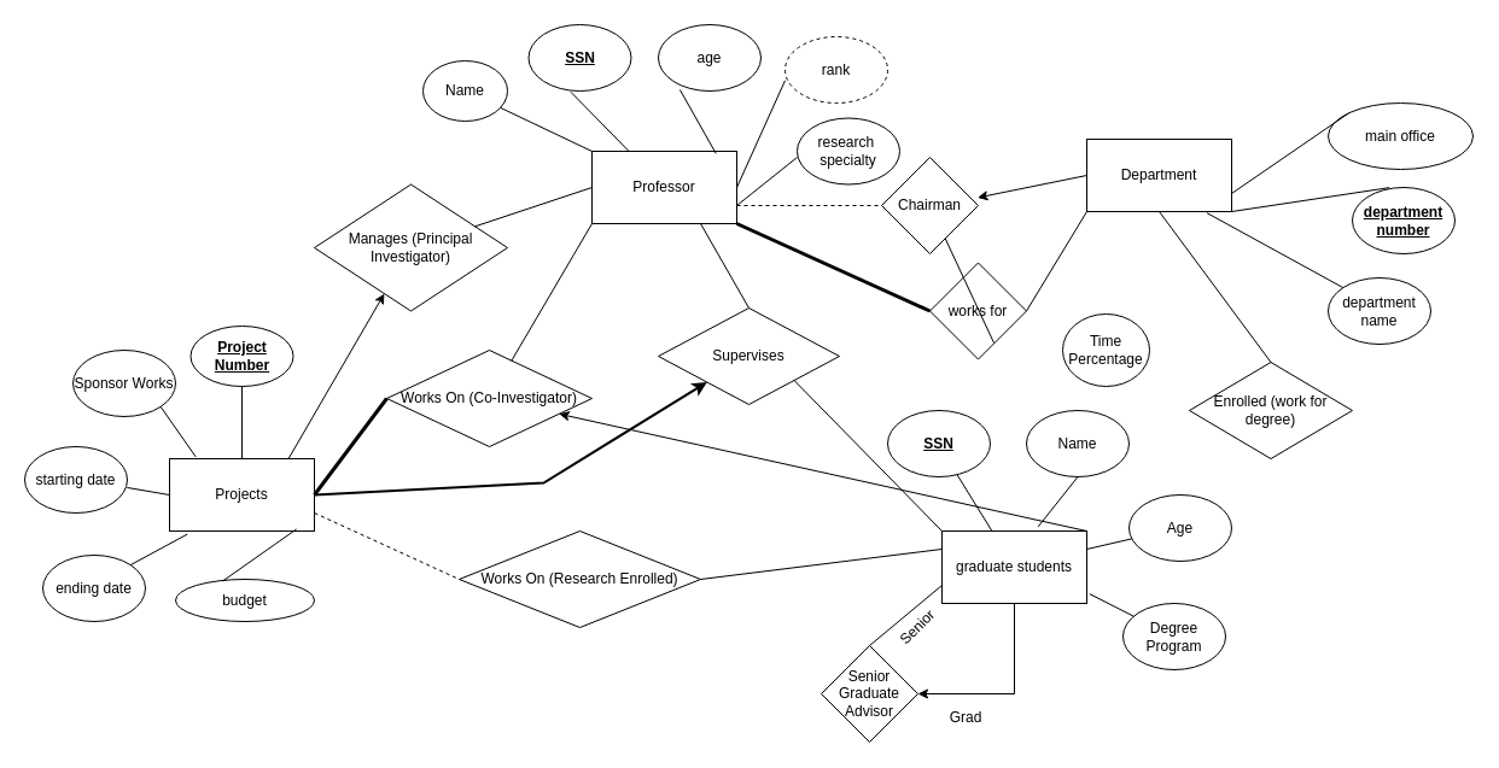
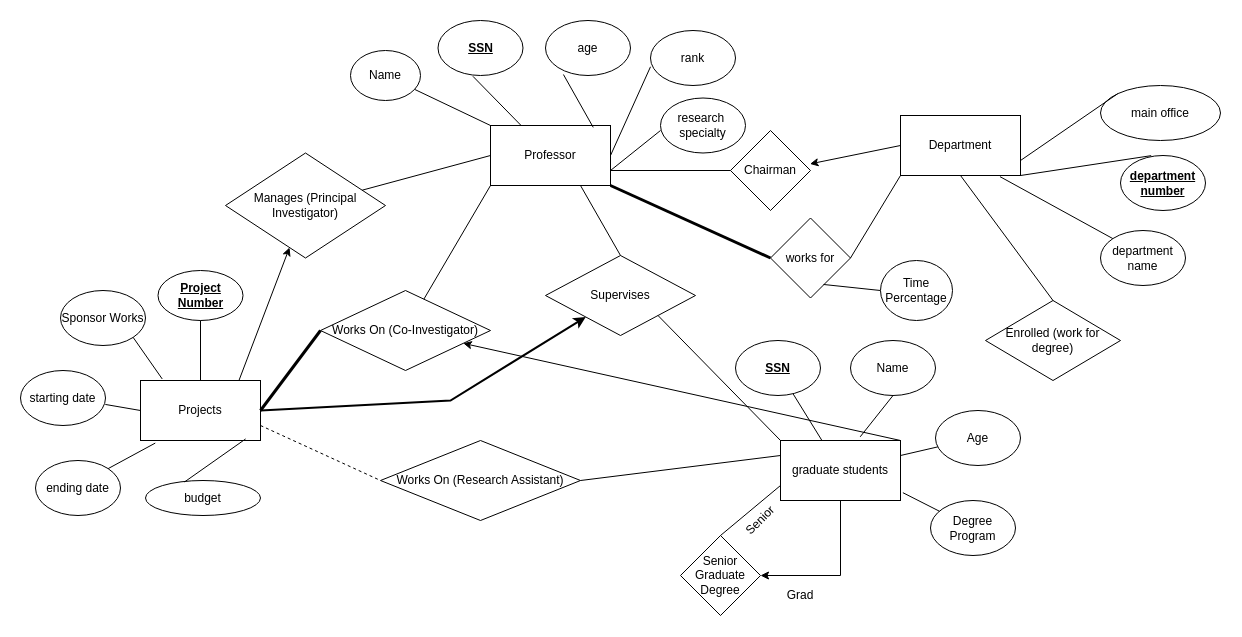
  <mxCell id="0" />
  <mxCell id="1" parent="0" />
  <mxCell id="2" value="Professor" style="rounded=0;whiteSpace=wrap;html=1;" parent="1" vertex="1"><mxGeometry x="490" y="125" width="120" height="60" as="geometry" /></mxCell>
  <mxCell id="3" value="Name" style="ellipse;whiteSpace=wrap;html=1;" parent="1" vertex="1"><mxGeometry x="350" y="50" width="70" height="50" as="geometry" /></mxCell>
  <mxCell id="4" value="&lt;b&gt;&lt;u&gt;SSN&lt;/u&gt;&lt;/b&gt;" style="ellipse;whiteSpace=wrap;html=1;" parent="1" vertex="1"><mxGeometry x="437.5" y="20" width="85" height="55" as="geometry" /></mxCell>
  <mxCell id="5" value="age" style="ellipse;whiteSpace=wrap;html=1;" parent="1" vertex="1"><mxGeometry x="545" y="20" width="85" height="55" as="geometry" /></mxCell>
- <mxCell id="6" value="rank" style="ellipse;whiteSpace=wrap;html=1;dashed=1;" parent="1" vertex="1"><mxGeometry x="650" y="30" width="85" height="55" as="geometry" /></mxCell>
+ <mxCell id="6" value="rank" style="ellipse;whiteSpace=wrap;html=1;" parent="1" vertex="1"><mxGeometry x="650" y="30" width="85" height="55" as="geometry" /></mxCell>
  <mxCell id="7" value="research&amp;nbsp;&lt;br&gt;specialty" style="ellipse;whiteSpace=wrap;html=1;" parent="1" vertex="1"><mxGeometry x="660" y="97.5" width="85" height="55" as="geometry" /></mxCell>
  <mxCell id="8" value="Projects" style="rounded=0;whiteSpace=wrap;html=1;" parent="1" vertex="1"><mxGeometry x="140" y="380" width="120" height="60" as="geometry" /></mxCell>
  <mxCell id="9" value="Sponsor Works" style="ellipse;whiteSpace=wrap;html=1;" parent="1" vertex="1"><mxGeometry x="60" y="290" width="85" height="55" as="geometry" /></mxCell>
  <mxCell id="10" value="starting date" style="ellipse;whiteSpace=wrap;html=1;" parent="1" vertex="1"><mxGeometry x="20" y="370" width="85" height="55" as="geometry" /></mxCell>
  <mxCell id="11" value="budget" style="ellipse;whiteSpace=wrap;html=1;" parent="1" vertex="1"><mxGeometry x="145" y="480" width="115" height="35" as="geometry" /></mxCell>
  <mxCell id="12" value="&lt;b&gt;&lt;u&gt;Project Number&lt;/u&gt;&lt;/b&gt;" style="ellipse;whiteSpace=wrap;html=1;" parent="1" vertex="1"><mxGeometry x="157.5" y="270" width="85" height="50" as="geometry" /></mxCell>
  <mxCell id="13" value="ending date" style="ellipse;whiteSpace=wrap;html=1;" parent="1" vertex="1"><mxGeometry x="35" y="460" width="85" height="55" as="geometry" /></mxCell>
  <mxCell id="14" value="graduate students" style="rounded=0;whiteSpace=wrap;html=1;" parent="1" vertex="1"><mxGeometry x="780" y="440" width="120" height="60" as="geometry" /></mxCell>
  <mxCell id="15" value="&lt;b&gt;&lt;u&gt;SSN&lt;/u&gt;&lt;/b&gt;" style="ellipse;whiteSpace=wrap;html=1;" parent="1" vertex="1"><mxGeometry x="735" y="340" width="85" height="55" as="geometry" /></mxCell>
  <mxCell id="16" value="Name" style="ellipse;whiteSpace=wrap;html=1;" parent="1" vertex="1"><mxGeometry x="850" y="340" width="85" height="55" as="geometry" /></mxCell>
  <mxCell id="17" value="Age" style="ellipse;whiteSpace=wrap;html=1;" parent="1" vertex="1"><mxGeometry x="935" y="410" width="85" height="55" as="geometry" /></mxCell>
  <mxCell id="18" value="Degree Program" style="ellipse;whiteSpace=wrap;html=1;" parent="1" vertex="1"><mxGeometry x="930" y="500" width="85" height="55" as="geometry" /></mxCell>
  <mxCell id="19" value="Department" style="rounded=0;whiteSpace=wrap;html=1;" parent="1" vertex="1"><mxGeometry x="900" y="115" width="120" height="60" as="geometry" /></mxCell>
  <mxCell id="20" value="department name" style="ellipse;whiteSpace=wrap;html=1;" parent="1" vertex="1"><mxGeometry x="1100" y="230" width="85" height="55" as="geometry" /></mxCell>
  <mxCell id="21" value="&lt;b&gt;&lt;u&gt;department number&lt;/u&gt;&lt;/b&gt;" style="ellipse;whiteSpace=wrap;html=1;" parent="1" vertex="1"><mxGeometry x="1120" y="155" width="85" height="55" as="geometry" /></mxCell>
  <mxCell id="22" value="main office" style="ellipse;whiteSpace=wrap;html=1;" parent="1" vertex="1"><mxGeometry x="1100" y="85" width="120" height="55" as="geometry" /></mxCell>
  <mxCell id="23" value="" style="endArrow=none;html=1;rounded=0;exitX=0.5;exitY=0;exitDx=0;exitDy=0;entryX=0.5;entryY=1;entryDx=0;entryDy=0;" parent="1" source="8" target="12" edge="1"><mxGeometry width="50" height="50" relative="1" as="geometry"><mxPoint x="390" y="370" as="sourcePoint" /><mxPoint x="440" y="320" as="targetPoint" /><Array as="points" /></mxGeometry></mxCell>
  <mxCell id="24" value="" style="endArrow=none;html=1;rounded=0;entryX=1;entryY=1;entryDx=0;entryDy=0;exitX=0.181;exitY=-0.026;exitDx=0;exitDy=0;exitPerimeter=0;" parent="1" source="8" target="9" edge="1"><mxGeometry width="50" height="50" relative="1" as="geometry"><mxPoint x="130" y="390" as="sourcePoint" /><mxPoint x="180" y="340" as="targetPoint" /></mxGeometry></mxCell>
  <mxCell id="25" value="" style="endArrow=none;html=1;rounded=0;entryX=0;entryY=0.5;entryDx=0;entryDy=0;exitX=0.998;exitY=0.617;exitDx=0;exitDy=0;exitPerimeter=0;" parent="1" source="10" target="8" edge="1"><mxGeometry width="50" height="50" relative="1" as="geometry"><mxPoint x="110" y="440" as="sourcePoint" /><mxPoint x="160" y="390" as="targetPoint" /></mxGeometry></mxCell>
  <mxCell id="26" value="" style="endArrow=none;html=1;rounded=0;exitX=1;exitY=0;exitDx=0;exitDy=0;entryX=0.123;entryY=1.043;entryDx=0;entryDy=0;entryPerimeter=0;" parent="1" source="13" target="8" edge="1"><mxGeometry width="50" height="50" relative="1" as="geometry"><mxPoint y="480" as="sourcePoint" x="120" /><mxPoint x="170" y="430" as="targetPoint" /></mxGeometry></mxCell>
  <mxCell id="27" value="" style="endArrow=none;html=1;rounded=0;exitX=0.34;exitY=0.04;exitDx=0;exitDy=0;exitPerimeter=0;entryX=0.876;entryY=0.974;entryDx=0;entryDy=0;entryPerimeter=0;" parent="1" source="11" target="8" edge="1"><mxGeometry width="50" height="50" relative="1" as="geometry"><mxPoint x="190" y="490" as="sourcePoint" /><mxPoint x="240" y="440" as="targetPoint" /></mxGeometry></mxCell>
  <mxCell id="28" value="" style="endArrow=none;html=1;rounded=0;entryX=0;entryY=0;entryDx=0;entryDy=0;" parent="1" source="3" target="2" edge="1"><mxGeometry width="50" height="50" relative="1" as="geometry"><mxPoint x="445" y="135" as="sourcePoint" /><mxPoint x="445" y="155.711" as="targetPoint" /></mxGeometry></mxCell>
  <mxCell id="29" value="" style="endArrow=none;html=1;rounded=0;entryX=0.411;entryY=1.015;entryDx=0;entryDy=0;entryPerimeter=0;" parent="1" source="2" target="4" edge="1"><mxGeometry width="50" height="50" relative="1" as="geometry"><mxPoint x="500" y="135" as="sourcePoint" /><mxPoint x="550" y="85" as="targetPoint" /></mxGeometry></mxCell>
  <mxCell id="30" value="" style="endArrow=none;html=1;rounded=0;entryX=0.211;entryY=0.982;entryDx=0;entryDy=0;entryPerimeter=0;exitX=0.856;exitY=0.031;exitDx=0;exitDy=0;exitPerimeter=0;" parent="1" source="2" target="5" edge="1"><mxGeometry width="50" height="50" relative="1" as="geometry"><mxPoint x="600" y="135" as="sourcePoint" /><mxPoint x="650" y="85" as="targetPoint" /></mxGeometry></mxCell>
  <mxCell id="31" value="" style="endArrow=none;html=1;rounded=0;entryX=0;entryY=0.659;entryDx=0;entryDy=0;entryPerimeter=0;exitX=1;exitY=0.5;exitDx=0;exitDy=0;" parent="1" source="2" target="6" edge="1"><mxGeometry width="50" height="50" relative="1" as="geometry"><mxPoint x="610" y="185" as="sourcePoint" /><mxPoint x="660" y="135" as="targetPoint" /></mxGeometry></mxCell>
  <mxCell id="32" value="" style="endArrow=none;html=1;rounded=0;entryX=0;entryY=0.591;entryDx=0;entryDy=0;entryPerimeter=0;exitX=1;exitY=0.75;exitDx=0;exitDy=0;" parent="1" source="2" target="7" edge="1"><mxGeometry width="50" height="50" relative="1" as="geometry"><mxPoint x="600" y="225" as="sourcePoint" /><mxPoint x="650" y="175" as="targetPoint" /></mxGeometry></mxCell>
  <mxCell id="33" value="" style="endArrow=none;html=1;rounded=0;entryX=0.679;entryY=0.974;entryDx=0;entryDy=0;entryPerimeter=0;" parent="1" source="14" target="15" edge="1"><mxGeometry width="50" height="50" relative="1" as="geometry"><mxPoint x="760" y="450" as="sourcePoint" /><mxPoint x="810" y="400" as="targetPoint" /></mxGeometry></mxCell>
  <mxCell id="34" value="" style="endArrow=none;html=1;rounded=0;entryX=0.5;entryY=1;entryDx=0;entryDy=0;exitX=0.664;exitY=-0.061;exitDx=0;exitDy=0;exitPerimeter=0;" parent="1" source="14" target="16" edge="1"><mxGeometry width="50" height="50" relative="1" as="geometry"><mxPoint x="860" y="450" as="sourcePoint" /><mxPoint x="910" y="400" as="targetPoint" /></mxGeometry></mxCell>
  <mxCell id="35" value="" style="endArrow=none;html=1;rounded=0;exitX=1;exitY=0.25;exitDx=0;exitDy=0;" parent="1" source="14" target="17" edge="1"><mxGeometry width="50" height="50" relative="1" as="geometry"><mxPoint x="880" y="460" as="sourcePoint" /><mxPoint x="930" y="410" as="targetPoint" /></mxGeometry></mxCell>
  <mxCell id="36" value="" style="endArrow=none;html=1;rounded=0;exitX=1.02;exitY=0.87;exitDx=0;exitDy=0;exitPerimeter=0;" parent="1" source="14" target="18" edge="1"><mxGeometry width="50" height="50" relative="1" as="geometry"><mxPoint x="880" y="540" as="sourcePoint" /><mxPoint x="930" y="490" as="targetPoint" /></mxGeometry></mxCell>
  <mxCell id="37" value="" style="endArrow=none;html=1;rounded=0;exitX=0;exitY=0;exitDx=0;exitDy=0;entryX=0.829;entryY=1.019;entryDx=0;entryDy=0;entryPerimeter=0;" parent="1" source="20" target="19" edge="1"><mxGeometry width="50" height="50" relative="1" as="geometry"><mxPoint x="850" y="225" as="sourcePoint" /><mxPoint x="900" y="175" as="targetPoint" /></mxGeometry></mxCell>
  <mxCell id="38" value="" style="endArrow=none;html=1;rounded=0;entryX=1;entryY=1;entryDx=0;entryDy=0;exitX=0.361;exitY=0.003;exitDx=0;exitDy=0;exitPerimeter=0;" parent="1" source="21" target="19" edge="1"><mxGeometry width="50" height="50" relative="1" as="geometry"><mxPoint x="930" y="235" as="sourcePoint" /><mxPoint x="980" y="185" as="targetPoint" /><Array as="points" /></mxGeometry></mxCell>
  <mxCell id="39" value="" style="endArrow=none;html=1;rounded=0;entryX=1;entryY=0.75;entryDx=0;entryDy=0;exitX=0;exitY=0;exitDx=0;exitDy=0;" parent="1" source="22" target="19" edge="1"><mxGeometry width="50" height="50" relative="1" as="geometry"><mxPoint x="990" y="215" as="sourcePoint" /><mxPoint x="1040" y="165" as="targetPoint" /></mxGeometry></mxCell>
- <mxCell id="40" value="Manages (Principal&lt;br&gt;Investigator)" style="rhombus;whiteSpace=wrap;html=1;" parent="1" vertex="1"><mxGeometry x="260" y="152.5" width="160" height="105" as="geometry" /></mxCell>
+ <mxCell id="40" value="Manages (Principal&lt;br&gt;Investigator)" style="rhombus;whiteSpace=wrap;html=1;" parent="1" vertex="1"><mxGeometry x="225" y="152.5" width="160" height="105" as="geometry" /></mxCell>
  <mxCell id="41" value="" style="endArrow=classic;html=1;rounded=0;exitX=0.819;exitY=0.008;exitDx=0;exitDy=0;exitPerimeter=0;" parent="1" source="8" target="40" edge="1"><mxGeometry width="50" height="50" relative="1" as="geometry"><mxPoint x="240" y="370" as="sourcePoint" /><mxPoint x="310" y="300" as="targetPoint" /><Array as="points" /></mxGeometry></mxCell>
  <mxCell id="42" value="" style="endArrow=none;html=1;rounded=0;entryX=0;entryY=0.5;entryDx=0;entryDy=0;" parent="1" source="40" target="2" edge="1"><mxGeometry width="50" height="50" relative="1" as="geometry"><mxPoint x="430" y="140" as="sourcePoint" /><mxPoint x="440" y="125" as="targetPoint" /></mxGeometry></mxCell>
  <mxCell id="43" value="Works On (Co-Investigator)" style="rhombus;whiteSpace=wrap;html=1;" parent="1" vertex="1"><mxGeometry x="320" y="290" width="170" height="80" as="geometry" /></mxCell>
  <mxCell id="44" value="" style="endArrow=none;html=1;rounded=0;exitX=1;exitY=0.5;exitDx=0;exitDy=0;entryX=0;entryY=0.5;entryDx=0;entryDy=0;strokeWidth=3;" parent="1" source="8" target="43" edge="1"><mxGeometry width="50" height="50" relative="1" as="geometry"><mxPoint x="280" y="420" as="sourcePoint" /><mxPoint x="330" y="370" as="targetPoint" /></mxGeometry></mxCell>
  <mxCell id="45" value="" style="endArrow=none;html=1;rounded=0;entryX=0;entryY=1;entryDx=0;entryDy=0;" parent="1" source="43" target="2" edge="1"><mxGeometry width="50" height="50" relative="1" as="geometry"><mxPoint x="430" y="350" as="sourcePoint" /><mxPoint x="480" y="300" as="targetPoint" /></mxGeometry></mxCell>
- <mxCell id="46" value="Works On (Research Enrolled)" style="rhombus;whiteSpace=wrap;html=1;" parent="1" vertex="1"><mxGeometry x="380" y="440" width="200" height="80" as="geometry" /></mxCell>
+ <mxCell id="46" value="Works On (Research Assistant)" style="rhombus;whiteSpace=wrap;html=1;" parent="1" vertex="1"><mxGeometry x="380" y="440" width="200" height="80" as="geometry" /></mxCell>
  <mxCell id="47" value="" style="endArrow=none;html=1;rounded=0;exitX=1;exitY=0.75;exitDx=0;exitDy=0;entryX=0;entryY=0.5;entryDx=0;entryDy=0;strokeWidth=1;dashed=1;" parent="1" source="8" target="46" edge="1"><mxGeometry width="50" height="50" relative="1" as="geometry"><mxPoint x="260" y="490" as="sourcePoint" /><mxPoint x="310" y="440" as="targetPoint" /></mxGeometry></mxCell>
  <mxCell id="48" value="" style="endArrow=none;html=1;rounded=0;exitX=1;exitY=0.5;exitDx=0;exitDy=0;entryX=0;entryY=0.25;entryDx=0;entryDy=0;" parent="1" source="46" target="14" edge="1"><mxGeometry width="50" height="50" relative="1" as="geometry"><mxPoint x="550" y="440" as="sourcePoint" /><mxPoint x="600" y="390" as="targetPoint" /></mxGeometry></mxCell>
  <mxCell id="49" value="Supervises" style="rhombus;whiteSpace=wrap;html=1;" parent="1" vertex="1"><mxGeometry x="545" y="255" width="150" height="80" as="geometry" /></mxCell>
  <mxCell id="50" value="" style="endArrow=none;html=1;rounded=0;entryX=0.75;entryY=1;entryDx=0;entryDy=0;exitX=0.5;exitY=0;exitDx=0;exitDy=0;" parent="1" source="49" target="2" edge="1"><mxGeometry width="50" height="50" relative="1" as="geometry"><mxPoint x="520" y="240" as="sourcePoint" /><mxPoint x="570" y="190" as="targetPoint" /></mxGeometry></mxCell>
  <mxCell id="51" value="works for" style="rhombus;whiteSpace=wrap;html=1;" parent="1" vertex="1"><mxGeometry x="770" y="217.5" width="80" height="80" as="geometry" /></mxCell>
  <mxCell id="52" value="" style="endArrow=none;html=1;rounded=0;exitX=1;exitY=1;exitDx=0;exitDy=0;entryX=0;entryY=0.5;entryDx=0;entryDy=0;strokeWidth=3;" parent="1" source="2" target="51" edge="1"><mxGeometry width="50" height="50" relative="1" as="geometry"><mxPoint x="710" y="280" as="sourcePoint" /><mxPoint x="760" y="230" as="targetPoint" /></mxGeometry></mxCell>
  <mxCell id="53" value="" style="endArrow=none;html=1;rounded=0;exitX=1;exitY=0.5;exitDx=0;exitDy=0;entryX=0;entryY=1;entryDx=0;entryDy=0;" parent="1" source="51" target="19" edge="1"><mxGeometry width="50" height="50" relative="1" as="geometry"><mxPoint x="860" y="260" as="sourcePoint" /><mxPoint x="910" y="210" as="targetPoint" /></mxGeometry></mxCell>
- <mxCell id="54" value="" style="endArrow=none;html=1;rounded=0;exitX=0.663;exitY=0.831;exitDx=0;exitDy=0;exitPerimeter=0;" parent="1" source="51" target="59" edge="1"><mxGeometry width="50" height="50" relative="1" as="geometry"><mxPoint x="890" y="310" as="sourcePoint" /><mxPoint x="920" y="284" as="targetPoint" /></mxGeometry></mxCell>
+ <mxCell id="54" value="" style="endArrow=none;html=1;rounded=0;exitX=0.663;exitY=0.831;exitDx=0;exitDy=0;exitPerimeter=0;entryX=0;entryY=0.5;entryDx=0;entryDy=0;" parent="1" source="51" target="55" edge="1"><mxGeometry width="50" height="50" relative="1" as="geometry"><mxPoint x="890" y="310" as="sourcePoint" /><mxPoint x="920" y="284" as="targetPoint" /></mxGeometry></mxCell>
  <mxCell id="55" value="Time Percentage" style="ellipse;whiteSpace=wrap;html=1;" parent="1" vertex="1"><mxGeometry x="880" y="260" width="72" height="60" as="geometry" /></mxCell>
  <mxCell id="56" value="Enrolled (work for degree)" style="rhombus;whiteSpace=wrap;html=1;" parent="1" vertex="1"><mxGeometry x="985" y="300" width="135" height="80" as="geometry" /></mxCell>
  <mxCell id="57" value="" style="endArrow=classic;html=1;rounded=0;exitX=1;exitY=0;exitDx=0;exitDy=0;" parent="1" source="14" target="43" edge="1"><mxGeometry width="50" height="50" relative="1" as="geometry"><mxPoint x="900" y="430" as="sourcePoint" /><mxPoint x="970" y="380" as="targetPoint" /></mxGeometry></mxCell>
  <mxCell id="58" value="" style="endArrow=none;html=1;rounded=0;entryX=0.5;entryY=1;entryDx=0;entryDy=0;exitX=0.5;exitY=0;exitDx=0;exitDy=0;" parent="1" source="56" target="19" edge="1"><mxGeometry width="50" height="50" relative="1" as="geometry"><mxPoint x="990" y="290" as="sourcePoint" /><mxPoint x="1040" y="240" as="targetPoint" /></mxGeometry></mxCell>
  <mxCell id="59" value="Chairman" style="rhombus;whiteSpace=wrap;html=1;" parent="1" vertex="1"><mxGeometry x="730" y="130" width="80" height="80" as="geometry" /></mxCell>
  <mxCell id="60" value="" style="endArrow=classic;html=1;rounded=0;entryX=0.993;entryY=0.418;entryDx=0;entryDy=0;entryPerimeter=0;exitX=0;exitY=0.5;exitDx=0;exitDy=0;" parent="1" source="19" target="59" edge="1"><mxGeometry width="50" height="50" relative="1" as="geometry"><mxPoint x="820" y="200" as="sourcePoint" /><mxPoint x="870" y="150" as="targetPoint" /></mxGeometry></mxCell>
- <mxCell id="61" value="Senior Graduate Advisor" style="rhombus;whiteSpace=wrap;html=1;" parent="1" vertex="1"><mxGeometry x="680" y="535" width="80" height="80" as="geometry" /></mxCell>
+ <mxCell id="61" value="Senior Graduate Degree" style="rhombus;whiteSpace=wrap;html=1;" parent="1" vertex="1"><mxGeometry x="680" y="535" width="80" height="80" as="geometry" /></mxCell>
  <mxCell id="62" value="" style="endArrow=none;html=1;rounded=0;entryX=0;entryY=0.75;entryDx=0;entryDy=0;exitX=0.5;exitY=0;exitDx=0;exitDy=0;" parent="1" source="61" target="14" edge="1"><mxGeometry width="50" height="50" relative="1" as="geometry"><mxPoint x="720" y="530" as="sourcePoint" /><mxPoint x="770" y="480" as="targetPoint" /></mxGeometry></mxCell>
  <mxCell id="63" value="" style="endArrow=classic;html=1;rounded=0;exitX=0.5;exitY=1;exitDx=0;exitDy=0;entryX=1;entryY=0.5;entryDx=0;entryDy=0;" edge="1" parent="1" source="14" target="61"><mxGeometry width="50" height="50" relative="1" as="geometry"><mxPoint x="780" y="600" as="sourcePoint" /><mxPoint x="830" y="550" as="targetPoint" /><Array as="points"><mxPoint x="840" y="575" /></Array></mxGeometry></mxCell>
  <mxCell id="64" value="Senior" style="text;html=1;strokeColor=none;fillColor=none;align=center;verticalAlign=middle;whiteSpace=wrap;rounded=0;rotation=-45;" vertex="1" parent="1"><mxGeometry x="730" y="505" width="60" height="30" as="geometry" /></mxCell>
  <mxCell id="65" value="Grad" style="text;html=1;strokeColor=none;fillColor=none;align=center;verticalAlign=middle;whiteSpace=wrap;rounded=0;rotation=0;" vertex="1" parent="1"><mxGeometry x="770" y="580" width="60" height="30" as="geometry" /></mxCell>
- <mxCell id="66" value="" style="endArrow=none;html=1;rounded=0;exitX=1;exitY=0.75;exitDx=0;exitDy=0;entryX=0;entryY=0.5;entryDx=0;entryDy=0;dashed=1;" edge="1" parent="1" source="2" target="59"><mxGeometry width="50" height="50" relative="1" as="geometry"><mxPoint x="670" y="200" as="sourcePoint" /><mxPoint x="720" y="150" as="targetPoint" /></mxGeometry></mxCell>
+ <mxCell id="66" value="" style="endArrow=none;html=1;rounded=0;exitX=1;exitY=0.75;exitDx=0;exitDy=0;entryX=0;entryY=0.5;entryDx=0;entryDy=0;" edge="1" parent="1" source="2" target="59"><mxGeometry width="50" height="50" relative="1" as="geometry"><mxPoint x="670" y="200" as="sourcePoint" /><mxPoint x="720" y="150" as="targetPoint" /></mxGeometry></mxCell>
  <mxCell id="67" value="" style="endArrow=none;html=1;rounded=0;entryX=1;entryY=1;entryDx=0;entryDy=0;exitX=0;exitY=0;exitDx=0;exitDy=0;" edge="1" parent="1" source="14" target="49"><mxGeometry width="50" height="50" relative="1" as="geometry"><mxPoint x="630" y="410" as="sourcePoint" /><mxPoint x="680" y="360" as="targetPoint" /></mxGeometry></mxCell>
  <mxCell id="68" value="" style="endArrow=classic;html=1;rounded=0;exitX=1;exitY=0.5;exitDx=0;exitDy=0;strokeWidth=2;" edge="1" parent="1" source="8" target="49"><mxGeometry width="50" height="50" relative="1" as="geometry"><mxPoint x="410" y="440" as="sourcePoint" /><mxPoint x="460" y="390" as="targetPoint" /><Array as="points"><mxPoint x="450" y="400" /></Array></mxGeometry></mxCell>
